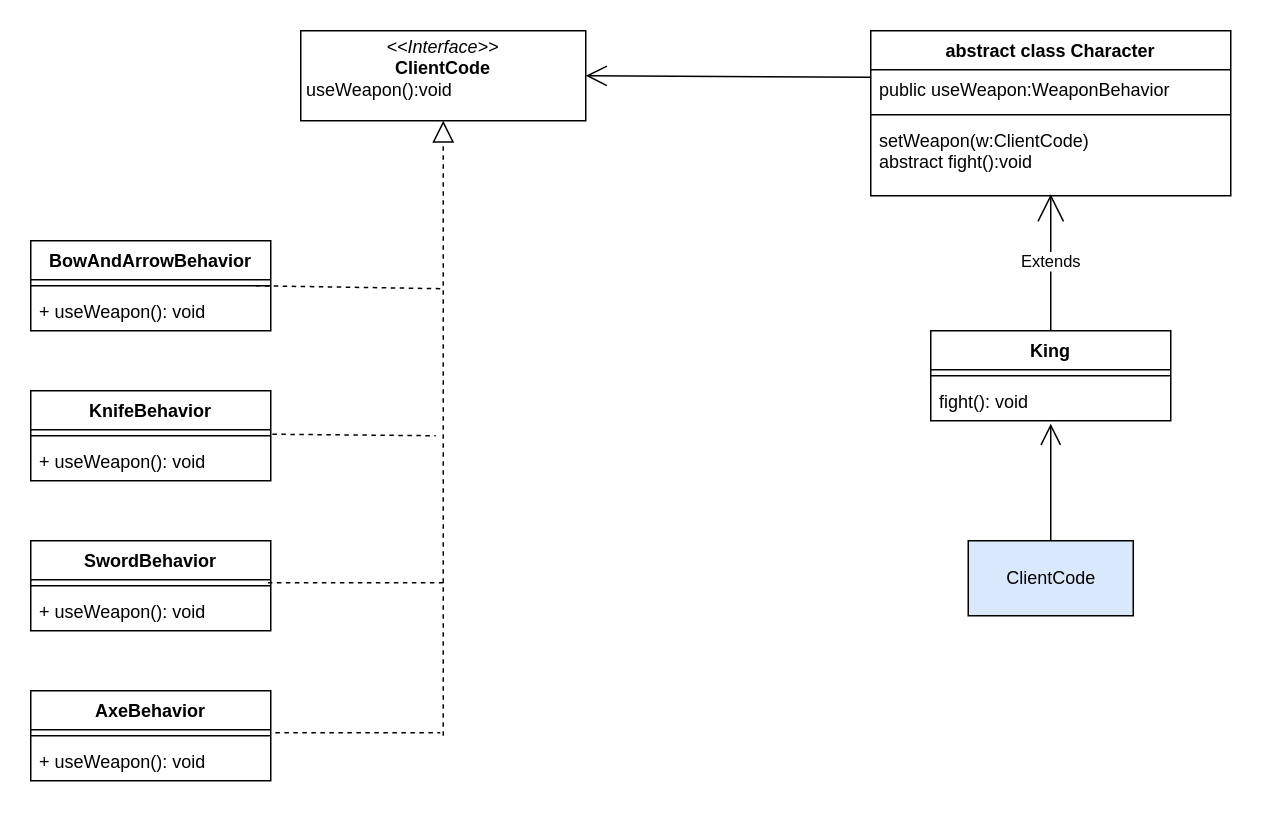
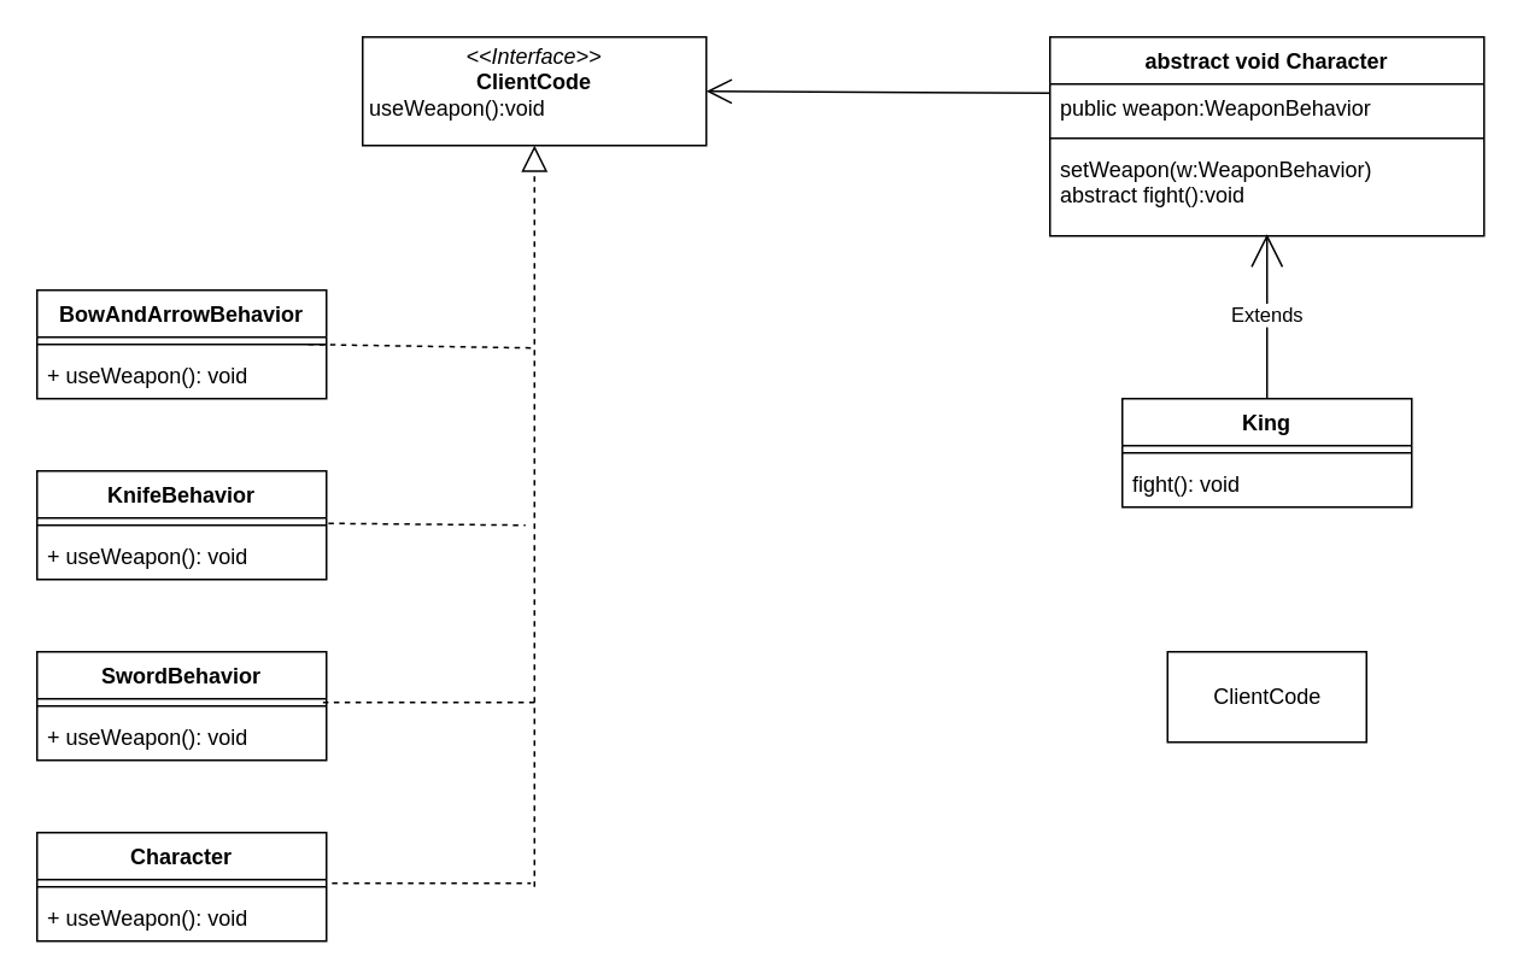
  <mxCell id="0" />
  <mxCell id="1" parent="0" />
  <mxCell id="2" value="&lt;p style=&quot;margin:0px;margin-top:4px;text-align:center;&quot;&gt;&lt;i&gt;&amp;lt;&amp;lt;Interface&amp;gt;&amp;gt;&lt;/i&gt;&lt;br&gt;&lt;/p&gt;&lt;div style=&quot;text-align: center;&quot;&gt;&lt;b&gt;ClientCode&lt;/b&gt;&lt;/div&gt;&lt;p style=&quot;margin:0px;margin-left:4px;&quot;&gt;useWeapon():void&lt;br&gt;&lt;/p&gt;" style="verticalAlign=top;align=left;overflow=fill;fontSize=12;fontFamily=Helvetica;html=1;" vertex="1" parent="1"><mxGeometry x="200" width="190" height="60" as="geometry" y="20" /></mxCell>
  <mxCell id="3" value="SwordBehavior" style="swimlane;fontStyle=1;align=center;verticalAlign=top;childLayout=stackLayout;horizontal=1;startSize=26;horizontalStack=0;resizeParent=1;resizeParentMax=0;resizeLast=0;collapsible=1;marginBottom=0;" vertex="1" parent="1"><mxGeometry y="360" width="160" height="60" as="geometry" x="20" /></mxCell>
  <mxCell id="4" value="" style="line;strokeWidth=1;fillColor=none;align=left;verticalAlign=middle;spacingTop=-1;spacingLeft=3;spacingRight=3;rotatable=0;labelPosition=right;points=[];portConstraint=eastwest;strokeColor=inherit;" vertex="1" parent="3"><mxGeometry y="26" width="160" height="8" as="geometry" /></mxCell>
  <mxCell id="5" value="+ useWeapon(): void" style="text;strokeColor=none;fillColor=none;align=left;verticalAlign=top;spacingLeft=4;spacingRight=4;overflow=hidden;rotatable=0;points=[[0,0.5],[1,0.5]];portConstraint=eastwest;" vertex="1" parent="3"><mxGeometry y="34" width="160" height="26" as="geometry" /></mxCell>
  <mxCell id="6" value="KnifeBehavior" style="swimlane;fontStyle=1;align=center;verticalAlign=top;childLayout=stackLayout;horizontal=1;startSize=26;horizontalStack=0;resizeParent=1;resizeParentMax=0;resizeLast=0;collapsible=1;marginBottom=0;" vertex="1" parent="1"><mxGeometry y="260" width="160" height="60" as="geometry" x="20" /></mxCell>
  <mxCell id="7" value="" style="line;strokeWidth=1;fillColor=none;align=left;verticalAlign=middle;spacingTop=-1;spacingLeft=3;spacingRight=3;rotatable=0;labelPosition=right;points=[];portConstraint=eastwest;strokeColor=inherit;" vertex="1" parent="6"><mxGeometry y="26" width="160" height="8" as="geometry" /></mxCell>
  <mxCell id="8" value="+ useWeapon(): void" style="text;strokeColor=none;fillColor=none;align=left;verticalAlign=top;spacingLeft=4;spacingRight=4;overflow=hidden;rotatable=0;points=[[0,0.5],[1,0.5]];portConstraint=eastwest;" vertex="1" parent="6"><mxGeometry y="34" width="160" height="26" as="geometry" /></mxCell>
  <mxCell id="9" value="BowAndArrowBehavior" style="swimlane;fontStyle=1;align=center;verticalAlign=top;childLayout=stackLayout;horizontal=1;startSize=26;horizontalStack=0;resizeParent=1;resizeParentMax=0;resizeLast=0;collapsible=1;marginBottom=0;" vertex="1" parent="1"><mxGeometry y="160" width="160" height="60" as="geometry" x="20" /></mxCell>
  <mxCell id="10" value="" style="line;strokeWidth=1;fillColor=none;align=left;verticalAlign=middle;spacingTop=-1;spacingLeft=3;spacingRight=3;rotatable=0;labelPosition=right;points=[];portConstraint=eastwest;strokeColor=inherit;" vertex="1" parent="9"><mxGeometry y="26" width="160" height="8" as="geometry" /></mxCell>
  <mxCell id="11" value="+ useWeapon(): void" style="text;strokeColor=none;fillColor=none;align=left;verticalAlign=top;spacingLeft=4;spacingRight=4;overflow=hidden;rotatable=0;points=[[0,0.5],[1,0.5]];portConstraint=eastwest;" vertex="1" parent="9"><mxGeometry y="34" width="160" height="26" as="geometry" /></mxCell>
- <mxCell id="12" value="AxeBehavior" style="swimlane;fontStyle=1;align=center;verticalAlign=top;childLayout=stackLayout;horizontal=1;startSize=26;horizontalStack=0;resizeParent=1;resizeParentMax=0;resizeLast=0;collapsible=1;marginBottom=0;" vertex="1" parent="1"><mxGeometry y="460" width="160" height="60" as="geometry" x="20" /></mxCell>
+ <mxCell id="12" value="Character" style="swimlane;fontStyle=1;align=center;verticalAlign=top;childLayout=stackLayout;horizontal=1;startSize=26;horizontalStack=0;resizeParent=1;resizeParentMax=0;resizeLast=0;collapsible=1;marginBottom=0;" vertex="1" parent="1"><mxGeometry y="460" width="160" height="60" as="geometry" x="20" /></mxCell>
  <mxCell id="13" value="" style="line;strokeWidth=1;fillColor=none;align=left;verticalAlign=middle;spacingTop=-1;spacingLeft=3;spacingRight=3;rotatable=0;labelPosition=right;points=[];portConstraint=eastwest;strokeColor=inherit;" vertex="1" parent="12"><mxGeometry y="26" width="160" height="8" as="geometry" /></mxCell>
  <mxCell id="14" value="+ useWeapon(): void" style="text;strokeColor=none;fillColor=none;align=left;verticalAlign=top;spacingLeft=4;spacingRight=4;overflow=hidden;rotatable=0;points=[[0,0.5],[1,0.5]];portConstraint=eastwest;" vertex="1" parent="12"><mxGeometry y="34" width="160" height="26" as="geometry" /></mxCell>
  <mxCell id="15" value="" style="endArrow=none;dashed=1;html=1;rounded=0;" edge="1" parent="1"><mxGeometry width="50" height="50" relative="1" as="geometry"><mxPoint x="170" y="190" as="sourcePoint" /><mxPoint x="296" y="192" as="targetPoint" /></mxGeometry></mxCell>
  <mxCell id="16" value="" style="endArrow=none;dashed=1;html=1;rounded=0;exitX=1.013;exitY=-0.077;exitDx=0;exitDy=0;exitPerimeter=0;" edge="1" parent="1"><mxGeometry width="50" height="50" relative="1" as="geometry"><mxPoint x="181.08" y="288.998" as="sourcePoint" /><mxPoint x="290" y="290" as="targetPoint" /></mxGeometry></mxCell>
  <mxCell id="17" value="" style="endArrow=none;dashed=1;html=1;rounded=0;exitX=1.013;exitY=-0.077;exitDx=0;exitDy=0;exitPerimeter=0;" edge="1" parent="1"><mxGeometry width="50" height="50" relative="1" as="geometry"><mxPoint x="178.08" y="387.998" as="sourcePoint" /><mxPoint x="297" y="388" as="targetPoint" /></mxGeometry></mxCell>
  <mxCell id="18" value="" style="endArrow=none;dashed=1;html=1;rounded=0;exitX=1.013;exitY=-0.077;exitDx=0;exitDy=0;exitPerimeter=0;" edge="1" parent="1"><mxGeometry width="50" height="50" relative="1" as="geometry"><mxPoint x="183.08" y="487.998" as="sourcePoint" /><mxPoint x="293" y="488" as="targetPoint" /></mxGeometry></mxCell>
  <mxCell id="19" value="" style="endArrow=block;dashed=1;endFill=0;endSize=12;html=1;rounded=0;entryX=0.5;entryY=1;entryDx=0;entryDy=0;" edge="1" parent="1" target="2"><mxGeometry width="160" relative="1" as="geometry"><mxPoint x="295" y="490" as="sourcePoint" /><mxPoint x="510" y="300" as="targetPoint" /></mxGeometry></mxCell>
- <mxCell id="20" value="abstract class Character" style="swimlane;fontStyle=1;align=center;verticalAlign=top;childLayout=stackLayout;horizontal=1;startSize=26;horizontalStack=0;resizeParent=1;resizeParentMax=0;resizeLast=0;collapsible=1;marginBottom=0;" vertex="1" parent="1"><mxGeometry x="580" width="240" height="110" as="geometry" y="20" /></mxCell>
- <mxCell id="21" value="public useWeapon:WeaponBehavior" style="text;strokeColor=none;fillColor=none;align=left;verticalAlign=top;spacingLeft=4;spacingRight=4;overflow=hidden;rotatable=0;points=[[0,0.5],[1,0.5]];portConstraint=eastwest;" vertex="1" parent="20"><mxGeometry y="26" width="240" height="26" as="geometry" /></mxCell>
+ <mxCell id="20" value="abstract void Character" style="swimlane;fontStyle=1;align=center;verticalAlign=top;childLayout=stackLayout;horizontal=1;startSize=26;horizontalStack=0;resizeParent=1;resizeParentMax=0;resizeLast=0;collapsible=1;marginBottom=0;" vertex="1" parent="1"><mxGeometry x="580" width="240" height="110" as="geometry" y="20" /></mxCell>
+ <mxCell id="21" value="public weapon:WeaponBehavior" style="text;strokeColor=none;fillColor=none;align=left;verticalAlign=top;spacingLeft=4;spacingRight=4;overflow=hidden;rotatable=0;points=[[0,0.5],[1,0.5]];portConstraint=eastwest;" vertex="1" parent="20"><mxGeometry y="26" width="240" height="26" as="geometry" /></mxCell>
  <mxCell id="22" value="" style="line;strokeWidth=1;fillColor=none;align=left;verticalAlign=middle;spacingTop=-1;spacingLeft=3;spacingRight=3;rotatable=0;labelPosition=right;points=[];portConstraint=eastwest;strokeColor=inherit;" vertex="1" parent="20"><mxGeometry y="52" width="240" height="8" as="geometry" /></mxCell>
- <mxCell id="23" value="setWeapon(w:ClientCode)&#10;abstract fight():void" style="text;strokeColor=none;fillColor=none;align=left;verticalAlign=top;spacingLeft=4;spacingRight=4;overflow=hidden;rotatable=0;points=[[0,0.5],[1,0.5]];portConstraint=eastwest;" vertex="1" parent="20"><mxGeometry y="60" width="240" height="50" as="geometry" /></mxCell>
+ <mxCell id="23" value="setWeapon(w:WeaponBehavior)&#10;abstract fight():void" style="text;strokeColor=none;fillColor=none;align=left;verticalAlign=top;spacingLeft=4;spacingRight=4;overflow=hidden;rotatable=0;points=[[0,0.5],[1,0.5]];portConstraint=eastwest;" vertex="1" parent="20"><mxGeometry y="60" width="240" height="50" as="geometry" /></mxCell>
  <mxCell id="24" value="" style="endArrow=open;endFill=1;endSize=12;html=1;rounded=0;exitX=0;exitY=0.192;exitDx=0;exitDy=0;exitPerimeter=0;entryX=1;entryY=0.5;entryDx=0;entryDy=0;" edge="1" parent="1" source="21" target="2"><mxGeometry width="160" relative="1" as="geometry"><mxPoint x="390" y="210" as="sourcePoint" /><mxPoint x="550" y="210" as="targetPoint" /></mxGeometry></mxCell>
  <mxCell id="25" value="King" style="swimlane;fontStyle=1;align=center;verticalAlign=top;childLayout=stackLayout;horizontal=1;startSize=26;horizontalStack=0;resizeParent=1;resizeParentMax=0;resizeLast=0;collapsible=1;marginBottom=0;" vertex="1" parent="1"><mxGeometry x="620" y="220" width="160" height="60" as="geometry" /></mxCell>
  <mxCell id="26" value="" style="line;strokeWidth=1;fillColor=none;align=left;verticalAlign=middle;spacingTop=-1;spacingLeft=3;spacingRight=3;rotatable=0;labelPosition=right;points=[];portConstraint=eastwest;strokeColor=inherit;" vertex="1" parent="25"><mxGeometry y="26" width="160" height="8" as="geometry" /></mxCell>
  <mxCell id="27" value=" fight(): void" style="text;strokeColor=none;fillColor=none;align=left;verticalAlign=top;spacingLeft=4;spacingRight=4;overflow=hidden;rotatable=0;points=[[0,0.5],[1,0.5]];portConstraint=eastwest;" vertex="1" parent="25"><mxGeometry y="34" width="160" height="26" as="geometry" /></mxCell>
  <mxCell id="28" value="Extends" style="endArrow=open;endSize=16;endFill=0;html=1;rounded=0;exitX=0.5;exitY=0;exitDx=0;exitDy=0;entryX=0.5;entryY=0.98;entryDx=0;entryDy=0;entryPerimeter=0;" edge="1" parent="1" source="25" target="23"><mxGeometry width="160" relative="1" as="geometry"><mxPoint x="390" y="280" as="sourcePoint" /><mxPoint x="550" y="280" as="targetPoint" /></mxGeometry></mxCell>
- <mxCell id="29" value="ClientCode" style="html=1;fillColor=#dae8fc;" vertex="1" parent="1"><mxGeometry x="645" y="360" width="110" height="50" as="geometry" /></mxCell>
- <mxCell id="30" value="" style="endArrow=open;endFill=1;endSize=12;html=1;rounded=0;exitX=0.5;exitY=0;exitDx=0;exitDy=0;entryX=0.5;entryY=1.077;entryDx=0;entryDy=0;entryPerimeter=0;" edge="1" parent="1" source="29" target="27"><mxGeometry width="160" relative="1" as="geometry"><mxPoint x="390" y="280" as="sourcePoint" /><mxPoint x="550" y="280" as="targetPoint" /></mxGeometry></mxCell>
+ <mxCell id="29" value="ClientCode" style="html=1;" vertex="1" parent="1"><mxGeometry x="645" y="360" width="110" height="50" as="geometry" /></mxCell>
